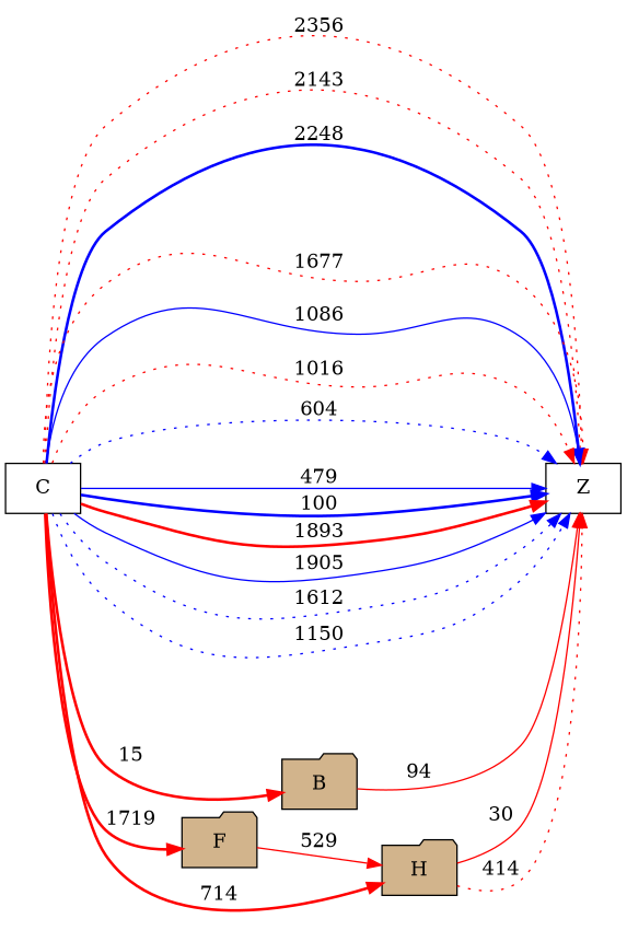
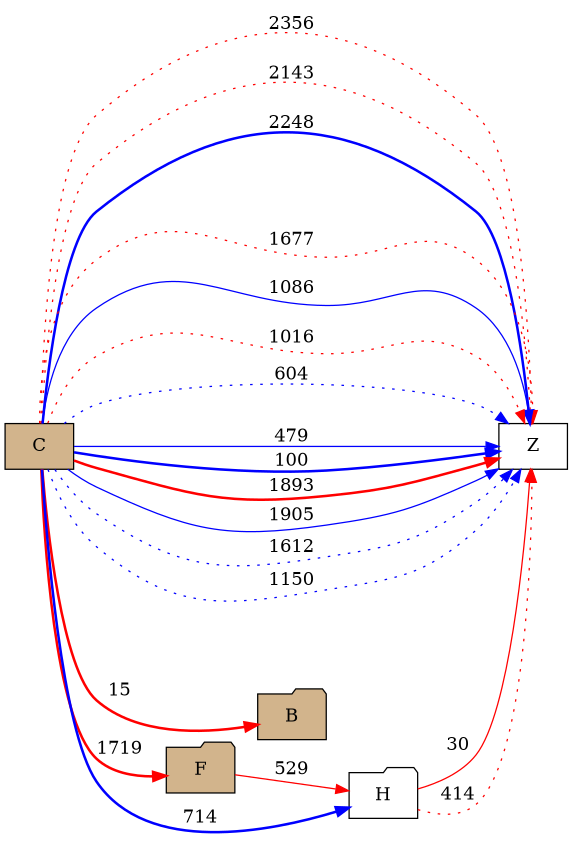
  digraph {
    rankdir=LR
    node [fillcolor=tan shape=folder style=filled]
    edge [color=red style=dotted]
-   C [fillcolor=white shape=box]
+   C [shape=box]
    Z [fillcolor=white shape=box]
    B
    F
-   H
+   H [fillcolor=white]
    C -> Z [label=2356]
    C -> Z [label=2143]
    C -> Z [color=blue label=2248 style=bold]
    C -> Z [label=1677]
    C -> Z [color=blue label=1086 style=solid]
    C -> Z [label=1016]
    C -> Z [color=blue label=604]
    C -> Z [color=blue label=479 style=solid]
    C -> Z [color=blue label=100 style=bold]
    C -> Z [label=1893 style=bold]
    C -> Z [color=blue label=1905 style=solid]
    C -> Z [color=blue label=1612]
    C -> Z [color=blue label=1150]
    C -> B [label=15 style=bold]
    C -> F [label=1719 style=bold]
-   C -> H [label=714 style=bold]
-   B -> Z [label=94 style=solid]
+   C -> H [color=blue label=714 style=bold]
    F -> H [label=529 style=solid]
    H -> Z [label=30 style=solid]
    H -> Z [label=414]
  }
